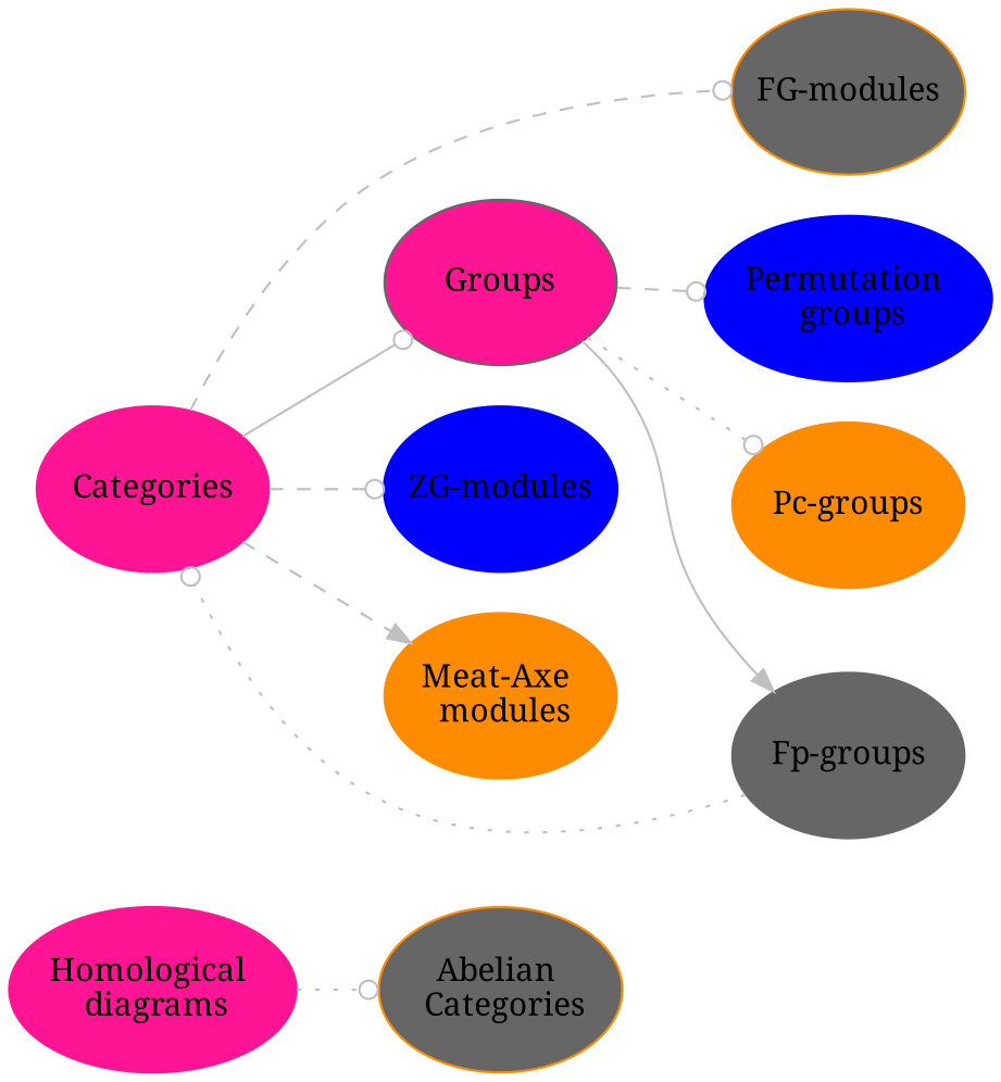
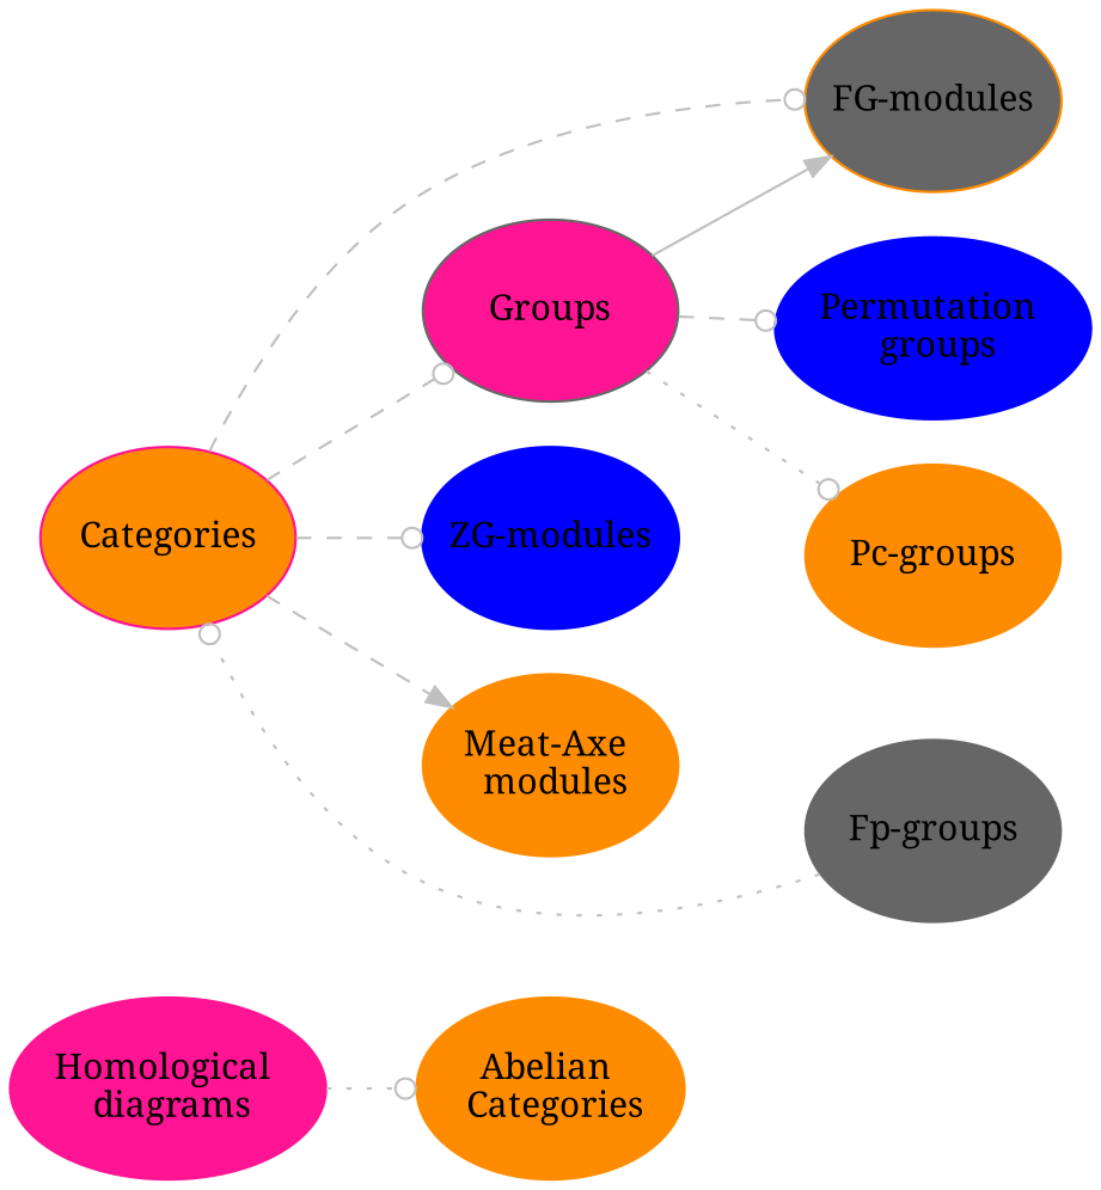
  digraph {
    fontname="Noto Serif"
    rankdir=LR
    node [color=darkorange fontcolor=black fontname="Noto Serif" style=filled]
    edge [arrowhead=odot color=grey fontname="Noto Serif" style=dashed]
    n1 [color=deeppink height=1.0 label="Homological \n diagrams" width=1.4]
-   n2 [height=1.0 label="Abelian \n Categories" width=1.4 fillcolor=gray40]
-   n3 [color=deeppink height=1.0 label=Categories width=1.4]
+   n2 [height=1.0 label="Abelian \n Categories" width=1.4]
+   n3 [color=deeppink height=1.0 label=Categories width=1.4 fillcolor=darkorange]
    n4 [color=gray40 fillcolor=deeppink height=1.0 label=Groups width=1.4]
    n5 [fillcolor=gray40 height=1.0 label="FG-modules" width=1.4]
    n6 [color=blue height=1.0 label="ZG-modules" width=1.4]
    n7 [height=1.0 label="Meat-Axe \n modules" width=1.4]
    n8 [color=blue height=1.0 label="Permutation \n groups" width=1.4]
    n9 [height=1.0 label="Pc-groups" width=1.4]
    n10 [color=gray40 height=1.0 label="Fp-groups" width=1.4]
    n1 -> n2 [style=dotted]
-   n3 -> n4 [style=solid]
+   n3 -> n4
    n3 -> n5
    n3 -> n6
    n3 -> n7 [arrowhead=normal]
    n4 -> n8
    n4 -> n9 [style=dotted]
-   n4 -> n10 [arrowhead=normal style=solid]
+   n4 -> n5 [arrowhead=normal style=solid]
    n10 -> n3 [style=dotted]
  }
